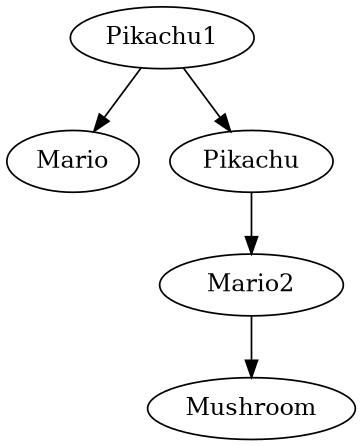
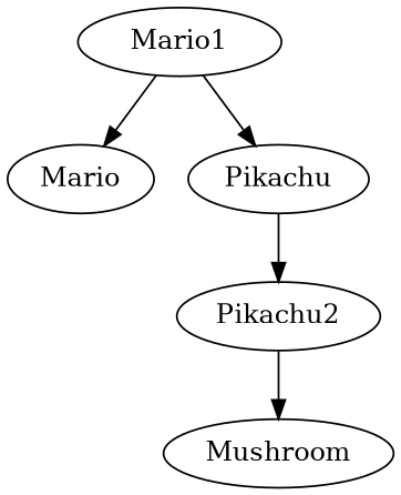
  digraph {
    n1 [label=Mario]
-   Mario1 [label=Pikachu1]
+   Mario1
    Pikachu
-   Mario2
+   Mario2 [label=Pikachu2]
    Mushroom
    Mario1 -> n1
    Mario1 -> Pikachu
    Pikachu -> Mario2
    Mario2 -> Mushroom
  }
